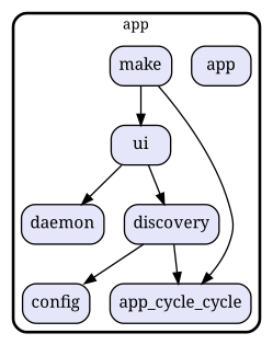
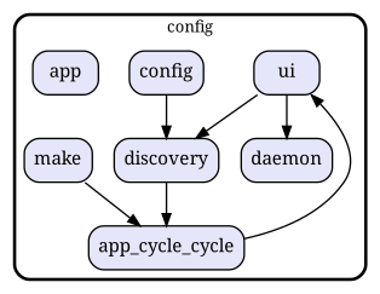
  digraph {
    fontname="Noto Serif"
    fontsize=13
    penwidth=2.6
    style=rounded
    node [fillcolor=Lavender fontname="Noto Serif" fontsize=15 penwidth=1.3 shape=rect style="filled,rounded"]
    edge [fontname="Noto Serif" penwidth=1.3]
    n1 [label=daemon]
    n2 [label=ui]
    n3 [label=config]
    n4 [label=app]
    n5 [label=app_cycle_cycle]
    n6 [label=discovery]
    n7 [label=make]
    subgraph cluster_1 {
-     label=app
+     label=config
      n1
      n2
      n3
      n4
      n5
      n6
      n7
    }
    n2 -> n1
    n2 -> n6
-   n6 -> n3
+   n3 -> n6
    n6 -> n5
-   n7 -> n2
+   n5 -> n2
    n7 -> n5
  }
